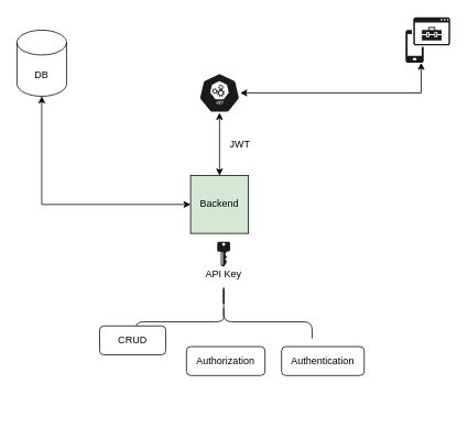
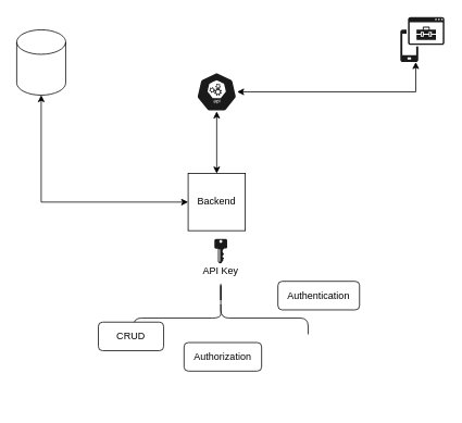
  <mxCell id="0" />
  <mxCell id="1" parent="0" />
  <mxCell id="2" style="edgeStyle=orthogonalEdgeStyle;rounded=0;orthogonalLoop=1;jettySize=auto;html=1;entryX=0.5;entryY=1;entryDx=0;entryDy=0;entryPerimeter=0;startArrow=classic;startFill=1;" parent="1" source="3" target="4" edge="1"><mxGeometry relative="1" as="geometry" /></mxCell>
- <mxCell id="3" value="Backend" style="whiteSpace=wrap;html=1;aspect=fixed;fillColor=#d5e8d4;" parent="1" vertex="1"><mxGeometry x="230" y="212" width="70" height="70" as="geometry" /></mxCell>
+ <mxCell id="3" value="Backend" style="whiteSpace=wrap;html=1;aspect=fixed;" parent="1" vertex="1"><mxGeometry x="230" y="212" width="70" height="70" as="geometry" /></mxCell>
  <mxCell id="4" value="" style="shape=cylinder3;whiteSpace=wrap;html=1;boundedLbl=1;backgroundOutline=1;size=15;" parent="1" vertex="1"><mxGeometry x="20" y="36" width="60" height="80" as="geometry" /></mxCell>
  <mxCell id="5" style="edgeStyle=orthogonalEdgeStyle;rounded=0;orthogonalLoop=1;jettySize=auto;html=1;entryX=0.35;entryY=1;entryDx=0;entryDy=0;entryPerimeter=0;startArrow=classic;startFill=1;" parent="1" source="7" target="8" edge="1"><mxGeometry relative="1" as="geometry" /></mxCell>
  <mxCell id="6" value="" style="edgeStyle=orthogonalEdgeStyle;rounded=0;orthogonalLoop=1;jettySize=auto;html=1;startArrow=classic;startFill=1;" parent="1" source="7" target="3" edge="1"><mxGeometry relative="1" as="geometry" /></mxCell>
  <mxCell id="7" value="" style="sketch=0;html=1;dashed=0;whitespace=wrap;fillColor=#1A1A1A;strokeColor=#ffffff;points=[[0.005,0.63,0],[0.1,0.2,0],[0.9,0.2,0],[0.5,0,0],[0.995,0.63,0],[0.72,0.99,0],[0.5,1,0],[0.28,0.99,0]];shape=mxgraph.kubernetes.icon;prIcon=api" parent="1" vertex="1"><mxGeometry x="240" y="88" width="50" height="48" as="geometry" /></mxCell>
  <mxCell id="8" value="" style="sketch=0;pointerEvents=1;shadow=0;dashed=0;html=1;strokeColor=none;labelPosition=center;verticalLabelPosition=bottom;verticalAlign=top;align=center;fillColor=#1A1A1A;shape=mxgraph.mscae.intune.intune_mobile_application_management" parent="1" vertex="1"><mxGeometry x="490" y="20.5" width="53.9" height="55" as="geometry" /></mxCell>
  <mxCell id="9" style="edgeStyle=orthogonalEdgeStyle;rounded=0;orthogonalLoop=1;jettySize=auto;html=1;exitX=0.1;exitY=0.5;exitDx=0;exitDy=0;exitPerimeter=0;startArrow=none;startFill=0;endArrow=none;endFill=0;" parent="1" source="10" target="16" edge="1"><mxGeometry relative="1" as="geometry" /></mxCell>
  <mxCell id="10" value="" style="shape=curlyBracket;whiteSpace=wrap;html=1;rounded=1;fillColor=default;size=0.5;rotation=90;" parent="1" vertex="1"><mxGeometry x="250" y="282" width="40" height="214" as="geometry" /></mxCell>
- <mxCell id="11" value="JWT" style="text;html=1;strokeColor=none;fillColor=none;align=center;verticalAlign=middle;whiteSpace=wrap;rounded=0;" parent="1" vertex="1"><mxGeometry x="260" y="160" width="60" height="30" as="geometry" /></mxCell>
  <mxCell id="12" value="CRUD" style="rounded=1;whiteSpace=wrap;html=1;fillColor=default;" parent="1" vertex="1"><mxGeometry x="120" y="394" width="80" height="35" as="geometry" /></mxCell>
  <mxCell id="13" value="Authorization" style="rounded=1;whiteSpace=wrap;html=1;fillColor=default;" parent="1" vertex="1"><mxGeometry x="225" y="419" width="95" height="35" as="geometry" /></mxCell>
- <mxCell id="14" value="Authentication" style="rounded=1;whiteSpace=wrap;html=1;fillColor=default;" parent="1" vertex="1"><mxGeometry x="340" y="419" width="100" height="35" as="geometry" /></mxCell>
+ <mxCell id="14" value="Authentication" style="rounded=1;whiteSpace=wrap;html=1;fillColor=default;" parent="1" vertex="1"><mxGeometry x="340" y="344" width="100" height="35" as="geometry" /></mxCell>
  <mxCell id="15" value="" style="sketch=0;aspect=fixed;pointerEvents=1;shadow=0;dashed=0;html=1;strokeColor=none;labelPosition=center;verticalLabelPosition=bottom;verticalAlign=top;align=center;fillColor=#1A1A1A;shape=mxgraph.mscae.enterprise.key_permissions" parent="1" vertex="1"><mxGeometry x="262.2" y="292" width="15.6" height="30" as="geometry" /></mxCell>
  <mxCell id="16" value="API Key" style="text;html=1;strokeColor=none;fillColor=none;align=center;verticalAlign=middle;whiteSpace=wrap;rounded=0;" parent="1" vertex="1"><mxGeometry x="240" y="317" width="60" height="30" as="geometry" /></mxCell>
- <mxCell id="17" value="DB" style="text;html=1;strokeColor=none;fillColor=none;align=center;verticalAlign=middle;whiteSpace=wrap;rounded=0;" parent="1" vertex="1"><mxGeometry x="20" y="75.5" width="60" height="30" as="geometry" /></mxCell>
